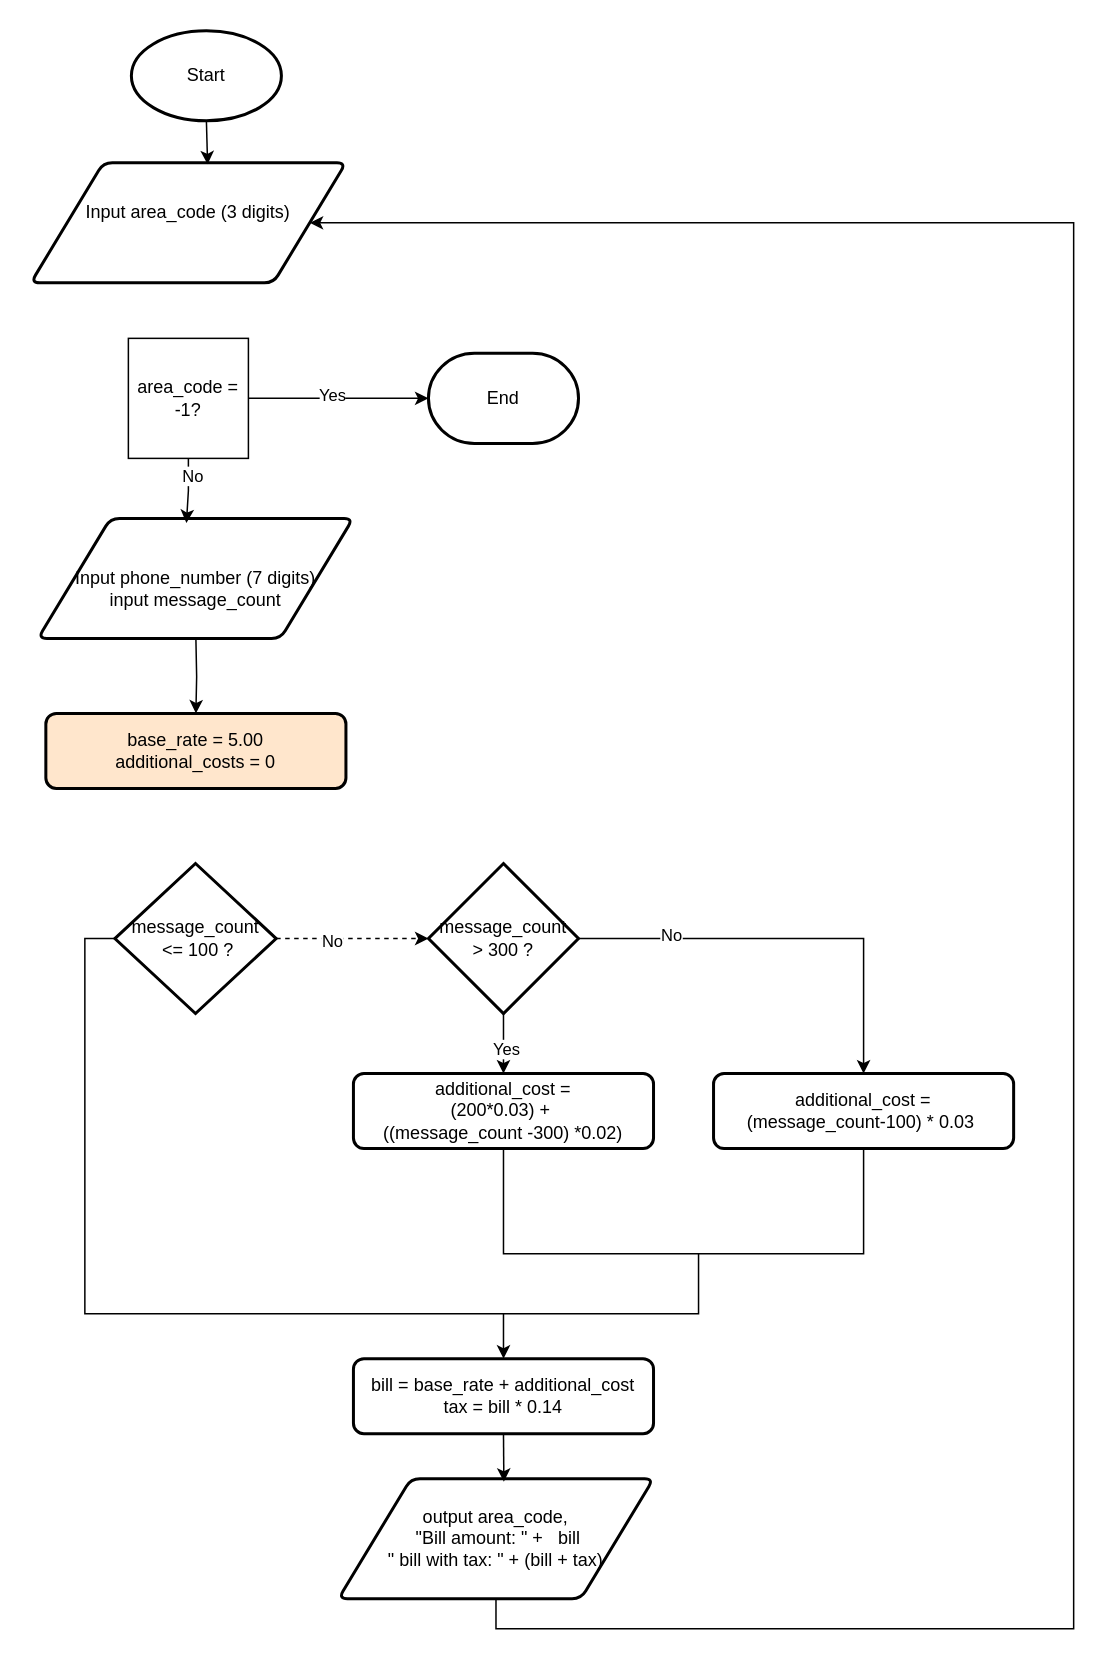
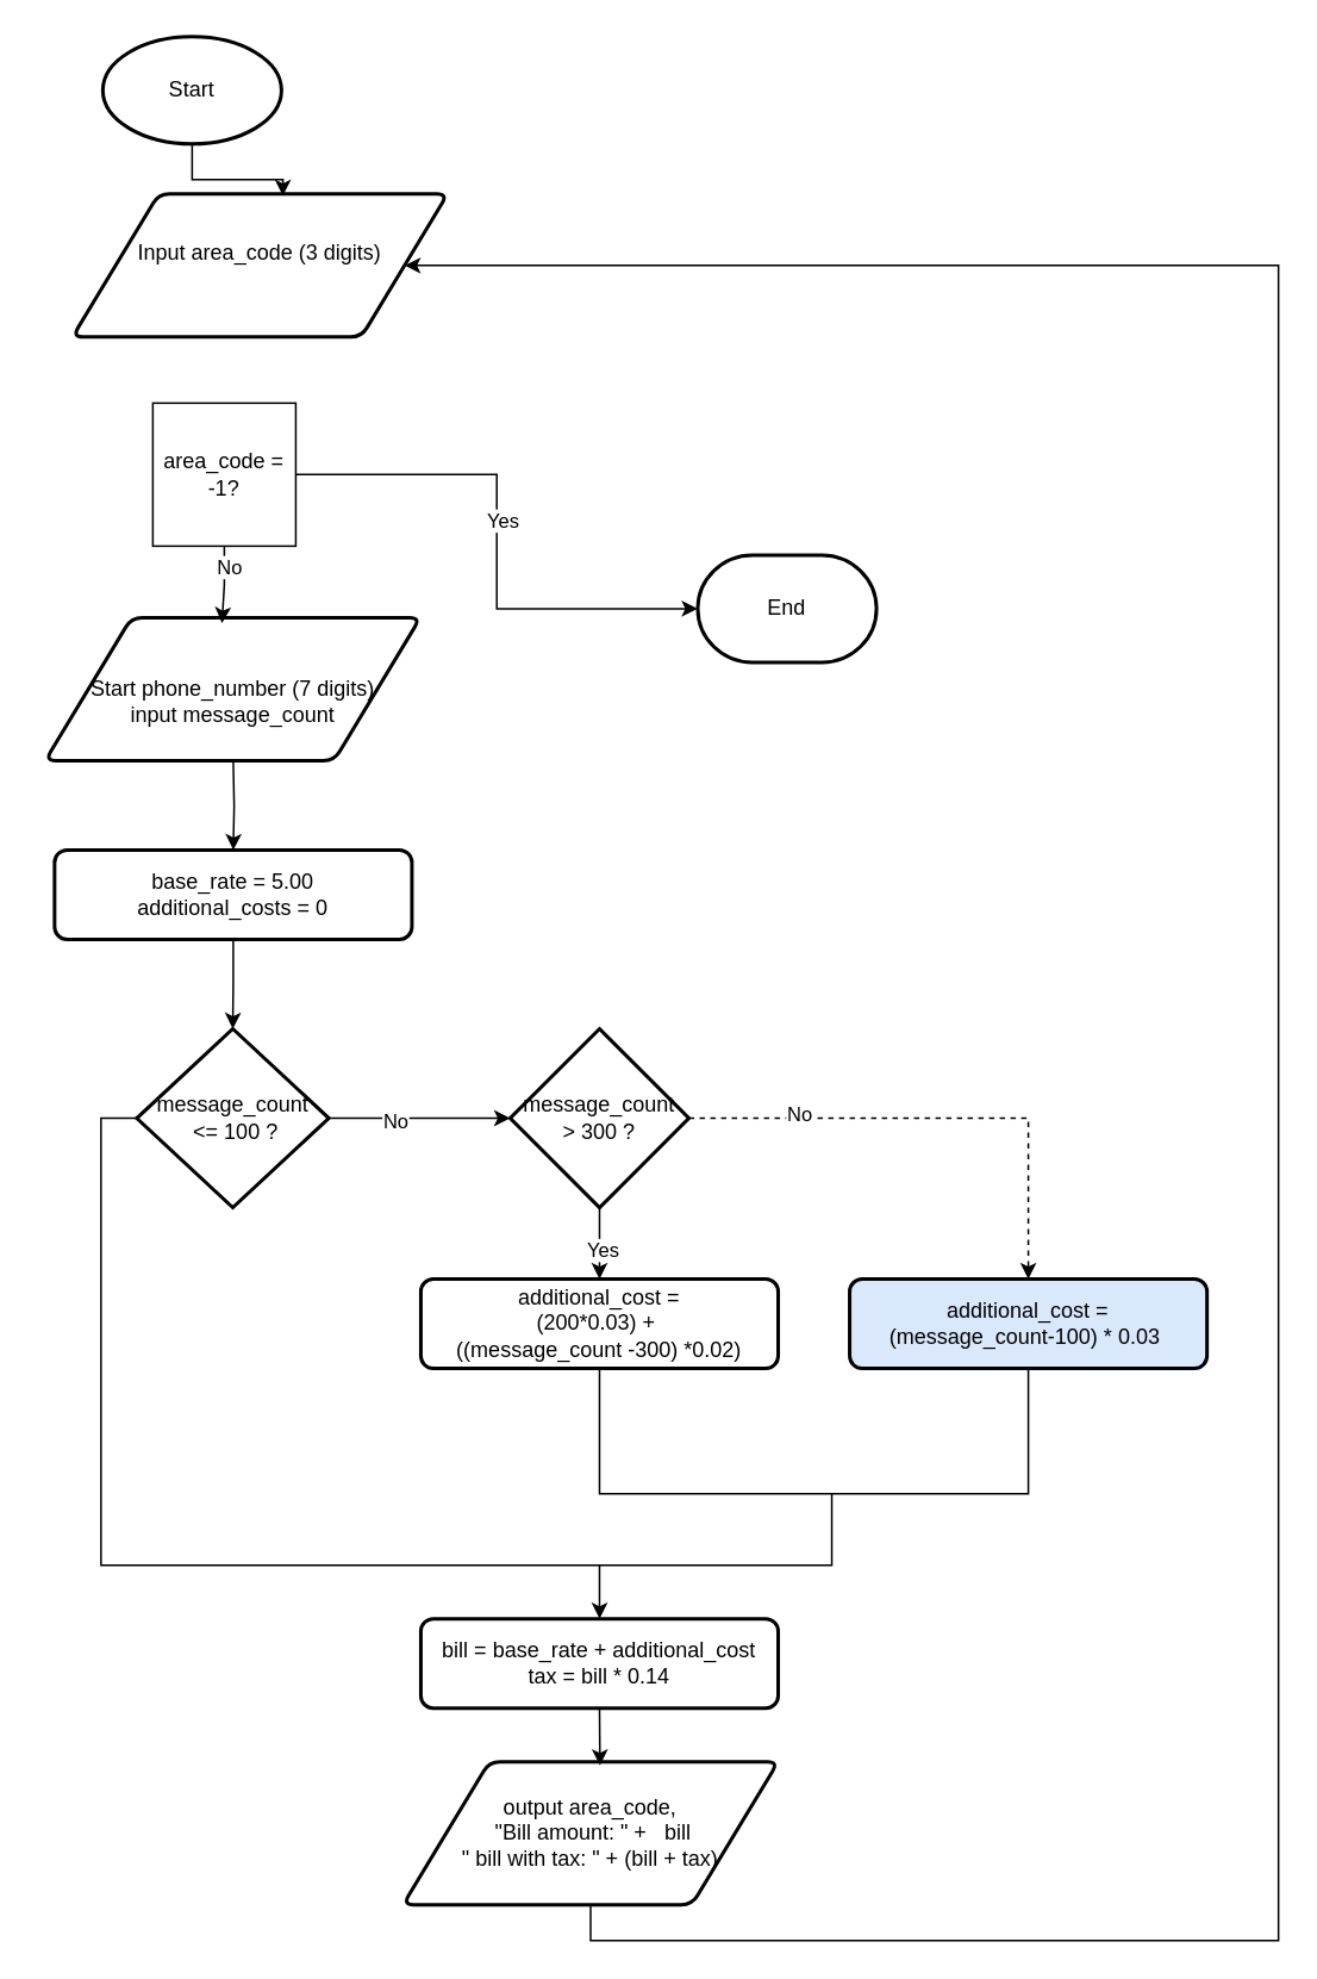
  <mxCell id="0" />
  <mxCell id="1" parent="0" />
- <mxCell id="2" value="Start" style="strokeWidth=2;html=1;shape=mxgraph.flowchart.start_1;whiteSpace=wrap;" vertex="1" parent="1"><mxGeometry x="87" y="20" width="100" height="60" as="geometry" /></mxCell>
+ <mxCell id="2" value="Start" style="strokeWidth=2;html=1;shape=mxgraph.flowchart.start_1;whiteSpace=wrap;" vertex="1" parent="1"><mxGeometry x="57" y="20" width="100" height="60" as="geometry" /></mxCell>
  <mxCell id="3" style="edgeStyle=orthogonalEdgeStyle;rounded=0;orthogonalLoop=1;jettySize=auto;html=1;exitX=0.5;exitY=1;exitDx=0;exitDy=0;entryX=0.5;entryY=0;entryDx=0;entryDy=0;" edge="1" parent="1" target="5"><mxGeometry relative="1" as="geometry"><mxPoint x="130" y="425" as="sourcePoint" /></mxGeometry></mxCell>
- <mxCell id="4" value="&lt;div&gt;&lt;br&gt;&lt;/div&gt;&lt;div&gt;Input phone_number (7 digits)&lt;/div&gt;&lt;div&gt;input message_count&lt;/div&gt;" style="shape=parallelogram;html=1;strokeWidth=2;perimeter=parallelogramPerimeter;whiteSpace=wrap;rounded=1;arcSize=12;size=0.23;" vertex="1" parent="1"><mxGeometry x="24.75" y="345" width="210" height="80" as="geometry" /></mxCell>
- <mxCell id="5" value="base_rate = 5.00&lt;div&gt;additional_costs = 0&lt;/div&gt;" style="rounded=1;whiteSpace=wrap;html=1;absoluteArcSize=1;arcSize=14;strokeWidth=2;fillColor=#ffe6cc;" vertex="1" parent="1"><mxGeometry x="30" y="475" width="200" height="50" as="geometry" /></mxCell>
- <mxCell id="6" value="End" style="strokeWidth=2;html=1;shape=mxgraph.flowchart.terminator;whiteSpace=wrap;" vertex="1" parent="1"><mxGeometry x="285" y="235" width="100" height="60" as="geometry" /></mxCell>
+ <mxCell id="4" value="&lt;div&gt;&lt;br&gt;&lt;/div&gt;&lt;div&gt;Start phone_number (7 digits)&lt;/div&gt;&lt;div&gt;input message_count&lt;/div&gt;" style="shape=parallelogram;html=1;strokeWidth=2;perimeter=parallelogramPerimeter;whiteSpace=wrap;rounded=1;arcSize=12;size=0.23;" vertex="1" parent="1"><mxGeometry x="24.75" y="345" width="210" height="80" as="geometry" /></mxCell>
+ <mxCell id="5" value="base_rate = 5.00&lt;div&gt;additional_costs = 0&lt;/div&gt;" style="rounded=1;whiteSpace=wrap;html=1;absoluteArcSize=1;arcSize=14;strokeWidth=2;" vertex="1" parent="1"><mxGeometry x="30" y="475" width="200" height="50" as="geometry" /></mxCell>
+ <mxCell id="6" value="End" style="strokeWidth=2;html=1;shape=mxgraph.flowchart.terminator;whiteSpace=wrap;" vertex="1" parent="1"><mxGeometry x="390" y="310" width="100" height="60" as="geometry" /></mxCell>
  <mxCell id="7" style="edgeStyle=orthogonalEdgeStyle;rounded=0;orthogonalLoop=1;jettySize=auto;html=1;exitX=0;exitY=0.5;exitDx=0;exitDy=0;exitPerimeter=0;entryX=0.5;entryY=0;entryDx=0;entryDy=0;" edge="1" parent="1" source="8" target="11"><mxGeometry relative="1" as="geometry"><Array as="points"><mxPoint x="56" y="625" /><mxPoint x="56" y="875" /><mxPoint x="335" y="875" /></Array></mxGeometry></mxCell>
  <mxCell id="8" value="message_count&lt;div&gt;&amp;nbsp;&amp;lt;=&amp;nbsp;&lt;span style=&quot;background-color: transparent; color: light-dark(rgb(0, 0, 0), rgb(255, 255, 255));&quot;&gt;100 ?&lt;/span&gt;&lt;/div&gt;" style="strokeWidth=2;html=1;shape=mxgraph.flowchart.decision;whiteSpace=wrap;" vertex="1" parent="1"><mxGeometry x="76" y="575" width="107.5" height="100" as="geometry" /></mxCell>
  <mxCell id="9" style="edgeStyle=orthogonalEdgeStyle;rounded=0;orthogonalLoop=1;jettySize=auto;html=1;exitX=0.5;exitY=1;exitDx=0;exitDy=0;entryX=1;entryY=0.5;entryDx=0;entryDy=0;" edge="1" parent="1" source="10" target="26"><mxGeometry relative="1" as="geometry"><mxPoint x="300" y="145" as="targetPoint" /><Array as="points"><mxPoint x="330" y="1085" /><mxPoint x="715" y="1085" /><mxPoint x="715" y="148" /></Array></mxGeometry></mxCell>
  <mxCell id="10" value="output area_code,&lt;div&gt;&amp;nbsp;&quot;Bill amount: &quot; +&amp;nbsp;&lt;span style=&quot;background-color: transparent; color: light-dark(rgb(0, 0, 0), rgb(255, 255, 255));&quot;&gt;&amp;nbsp; bill&lt;/span&gt;&lt;div&gt;&lt;div&gt;&quot; bill with tax: &quot; + (bill + tax)&lt;/div&gt;&lt;/div&gt;&lt;/div&gt;" style="shape=parallelogram;html=1;strokeWidth=2;perimeter=parallelogramPerimeter;whiteSpace=wrap;rounded=1;arcSize=12;size=0.23;" vertex="1" parent="1"><mxGeometry x="225" y="985" width="210" height="80" as="geometry" /></mxCell>
  <mxCell id="11" value="bill = base_rate + additional_cost&lt;div&gt;tax = bill * 0.14&lt;/div&gt;" style="rounded=1;whiteSpace=wrap;html=1;absoluteArcSize=1;arcSize=14;strokeWidth=2;" vertex="1" parent="1"><mxGeometry x="235" y="905" width="200" height="50" as="geometry" /></mxCell>
+ <mxCell id="12" style="edgeStyle=orthogonalEdgeStyle;rounded=0;orthogonalLoop=1;jettySize=auto;html=1;exitX=0.5;exitY=1;exitDx=0;exitDy=0;entryX=0.5;entryY=0;entryDx=0;entryDy=0;entryPerimeter=0;" edge="1" parent="1" source="5" target="8"><mxGeometry relative="1" as="geometry" /></mxCell>
  <mxCell id="13" style="edgeStyle=orthogonalEdgeStyle;rounded=0;orthogonalLoop=1;jettySize=auto;html=1;exitX=0.5;exitY=1;exitDx=0;exitDy=0;exitPerimeter=0;entryX=0.5;entryY=0;entryDx=0;entryDy=0;" edge="1" parent="1" source="17" target="20"><mxGeometry relative="1" as="geometry" /></mxCell>
  <mxCell id="14" value="Yes" style="edgeLabel;html=1;align=center;verticalAlign=middle;resizable=0;points=[];" vertex="1" connectable="0" parent="13"><mxGeometry x="0.134" y="1" relative="1" as="geometry"><mxPoint as="offset" /></mxGeometry></mxCell>
- <mxCell id="15" style="edgeStyle=orthogonalEdgeStyle;rounded=0;orthogonalLoop=1;jettySize=auto;html=1;exitX=1;exitY=0.5;exitDx=0;exitDy=0;exitPerimeter=0;" edge="1" parent="1" source="17" target="21"><mxGeometry relative="1" as="geometry" /></mxCell>
+ <mxCell id="15" style="edgeStyle=orthogonalEdgeStyle;rounded=0;orthogonalLoop=1;jettySize=auto;html=1;exitX=1;exitY=0.5;exitDx=0;exitDy=0;exitPerimeter=0;dashed=1;" edge="1" parent="1" source="17" target="21"><mxGeometry relative="1" as="geometry" /></mxCell>
  <mxCell id="16" value="No" style="edgeLabel;html=1;align=center;verticalAlign=middle;resizable=0;points=[];" vertex="1" connectable="0" parent="15"><mxGeometry x="-0.562" y="3" relative="1" as="geometry"><mxPoint as="offset" /></mxGeometry></mxCell>
  <mxCell id="17" value="message_count&lt;div&gt;&amp;gt; 300 ?&lt;/div&gt;" style="strokeWidth=2;html=1;shape=mxgraph.flowchart.decision;whiteSpace=wrap;" vertex="1" parent="1"><mxGeometry x="285" y="575" width="100" height="100" as="geometry" /></mxCell>
- <mxCell id="18" style="edgeStyle=orthogonalEdgeStyle;rounded=0;orthogonalLoop=1;jettySize=auto;html=1;exitX=1;exitY=0.5;exitDx=0;exitDy=0;exitPerimeter=0;entryX=0;entryY=0.5;entryDx=0;entryDy=0;entryPerimeter=0;dashed=1;" edge="1" parent="1" source="8" target="17"><mxGeometry relative="1" as="geometry"><Array as="points"><mxPoint x="255" y="625" /><mxPoint x="255" y="625" /></Array></mxGeometry></mxCell>
+ <mxCell id="18" style="edgeStyle=orthogonalEdgeStyle;rounded=0;orthogonalLoop=1;jettySize=auto;html=1;exitX=1;exitY=0.5;exitDx=0;exitDy=0;exitPerimeter=0;entryX=0;entryY=0.5;entryDx=0;entryDy=0;entryPerimeter=0;" edge="1" parent="1" source="8" target="17"><mxGeometry relative="1" as="geometry"><Array as="points"><mxPoint x="255" y="625" /><mxPoint x="255" y="625" /></Array></mxGeometry></mxCell>
  <mxCell id="19" value="No" style="edgeLabel;html=1;align=center;verticalAlign=middle;resizable=0;points=[];" vertex="1" connectable="0" parent="18"><mxGeometry x="-0.271" y="-1" relative="1" as="geometry"><mxPoint as="offset" /></mxGeometry></mxCell>
  <mxCell id="20" value="additional_cost =&lt;div&gt;(200*0.03) +&amp;nbsp;&lt;/div&gt;&lt;div&gt;((message_count -300) *0.02)&lt;/div&gt;" style="rounded=1;whiteSpace=wrap;html=1;absoluteArcSize=1;arcSize=14;strokeWidth=2;" vertex="1" parent="1"><mxGeometry x="235" y="715" width="200" height="50" as="geometry" /></mxCell>
- <mxCell id="21" value="additional_cost =&lt;div&gt;(message_count-100) * 0.03&amp;nbsp;&lt;/div&gt;" style="rounded=1;whiteSpace=wrap;html=1;absoluteArcSize=1;arcSize=14;strokeWidth=2;" vertex="1" parent="1"><mxGeometry x="475" y="715" width="200" height="50" as="geometry" /></mxCell>
+ <mxCell id="21" value="additional_cost =&lt;div&gt;(message_count-100) * 0.03&amp;nbsp;&lt;/div&gt;" style="rounded=1;whiteSpace=wrap;html=1;absoluteArcSize=1;arcSize=14;strokeWidth=2;fillColor=#dae8fc;" vertex="1" parent="1"><mxGeometry x="475" y="715" width="200" height="50" as="geometry" /></mxCell>
  <mxCell id="22" style="edgeStyle=orthogonalEdgeStyle;rounded=0;orthogonalLoop=1;jettySize=auto;html=1;exitX=0.5;exitY=1;exitDx=0;exitDy=0;entryX=0.525;entryY=0.025;entryDx=0;entryDy=0;entryPerimeter=0;" edge="1" parent="1" source="11" target="10"><mxGeometry relative="1" as="geometry" /></mxCell>
  <mxCell id="23" value="" style="endArrow=none;html=1;rounded=0;exitX=0.5;exitY=1;exitDx=0;exitDy=0;entryX=0.5;entryY=1;entryDx=0;entryDy=0;" edge="1" parent="1" source="20" target="21"><mxGeometry width="50" height="50" relative="1" as="geometry"><mxPoint x="325" y="835" as="sourcePoint" /><mxPoint x="375" y="785" as="targetPoint" /><Array as="points"><mxPoint x="335" y="835" /><mxPoint x="575" y="835" /></Array></mxGeometry></mxCell>
  <mxCell id="24" value="" style="endArrow=none;html=1;rounded=0;" edge="1" parent="1"><mxGeometry width="50" height="50" relative="1" as="geometry"><mxPoint x="335" y="875" as="sourcePoint" /><mxPoint x="465" y="835" as="targetPoint" /><Array as="points"><mxPoint x="465" y="875" /></Array></mxGeometry></mxCell>
  <mxCell id="25" value="area_code =&lt;div&gt;-1?&lt;/div&gt;" style="whiteSpace=wrap;html=1;rounded=0;" vertex="1" parent="1"><mxGeometry x="85" y="225" width="80" height="80" as="geometry" /></mxCell>
- <mxCell id="26" value="Input area_code (3 digits)&lt;div&gt;&lt;br&gt;&lt;/div&gt;" style="shape=parallelogram;html=1;strokeWidth=2;perimeter=parallelogramPerimeter;whiteSpace=wrap;rounded=1;arcSize=12;size=0.23;" vertex="1" parent="1"><mxGeometry x="20" y="108" width="210" height="80" as="geometry" /></mxCell>
+ <mxCell id="26" value="Input area_code (3 digits)&lt;div&gt;&lt;br&gt;&lt;/div&gt;" style="shape=parallelogram;html=1;strokeWidth=2;perimeter=parallelogramPerimeter;whiteSpace=wrap;rounded=1;arcSize=12;size=0.23;" vertex="1" parent="1"><mxGeometry x="40" y="108" width="210" height="80" as="geometry" /></mxCell>
  <mxCell id="27" style="edgeStyle=orthogonalEdgeStyle;rounded=0;orthogonalLoop=1;jettySize=auto;html=1;exitX=1;exitY=0.5;exitDx=0;exitDy=0;entryX=0;entryY=0.5;entryDx=0;entryDy=0;entryPerimeter=0;" edge="1" parent="1" source="25" target="6"><mxGeometry relative="1" as="geometry" /></mxCell>
  <mxCell id="28" value="Yes" style="edgeLabel;html=1;align=center;verticalAlign=middle;resizable=0;points=[];" vertex="1" connectable="0" parent="27"><mxGeometry x="-0.079" y="3" relative="1" as="geometry"><mxPoint as="offset" /></mxGeometry></mxCell>
  <mxCell id="29" style="edgeStyle=orthogonalEdgeStyle;rounded=0;orthogonalLoop=1;jettySize=auto;html=1;exitX=0.5;exitY=1;exitDx=0;exitDy=0;entryX=0.47;entryY=0.039;entryDx=0;entryDy=0;entryPerimeter=0;" edge="1" parent="1" source="25"><mxGeometry relative="1" as="geometry"><mxPoint x="123.7" y="348.12" as="targetPoint" /></mxGeometry></mxCell>
  <mxCell id="30" value="No" style="edgeLabel;html=1;align=center;verticalAlign=middle;resizable=0;points=[];" vertex="1" connectable="0" parent="29"><mxGeometry x="-0.479" y="2" relative="1" as="geometry"><mxPoint as="offset" /></mxGeometry></mxCell>
  <mxCell id="31" style="edgeStyle=orthogonalEdgeStyle;rounded=0;orthogonalLoop=1;jettySize=auto;html=1;exitX=0.5;exitY=1;exitDx=0;exitDy=0;exitPerimeter=0;entryX=0.561;entryY=0.013;entryDx=0;entryDy=0;entryPerimeter=0;" edge="1" parent="1" source="2" target="26"><mxGeometry relative="1" as="geometry" /></mxCell>
